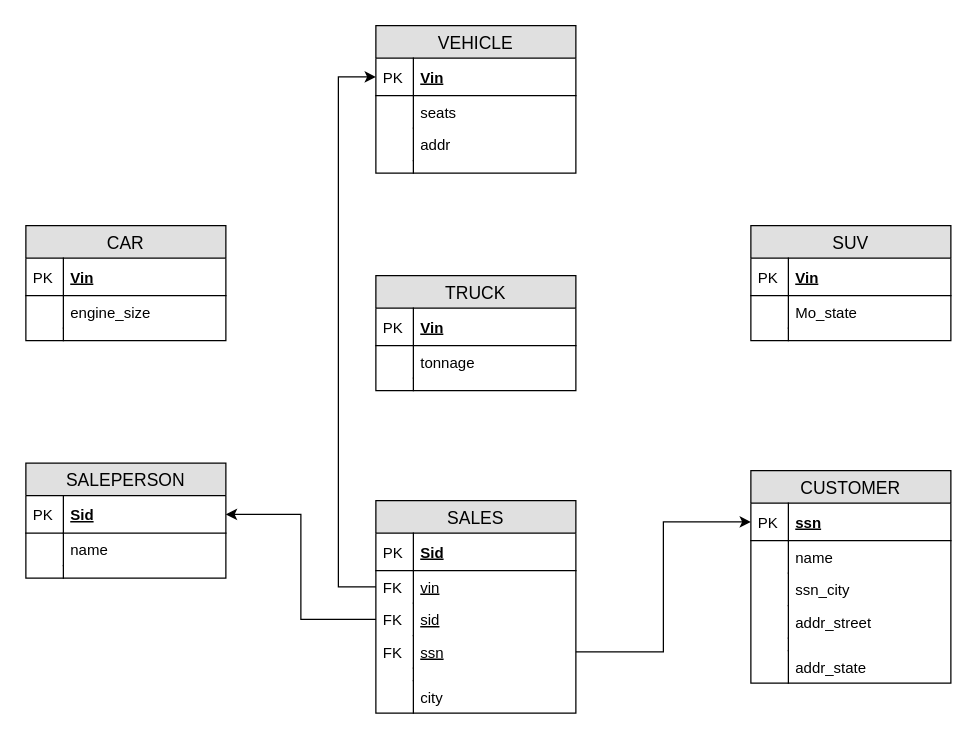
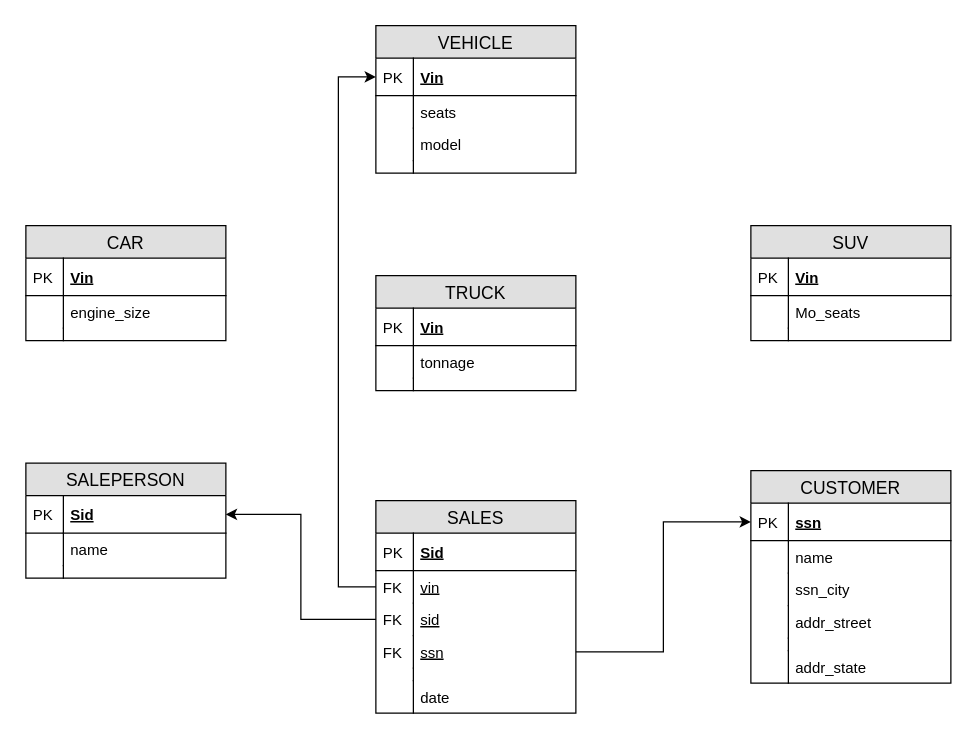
  <mxCell id="0" />
  <mxCell id="1" parent="0" />
  <mxCell id="2" value="VEHICLE" style="swimlane;fontStyle=0;childLayout=stackLayout;horizontal=1;startSize=26;fillColor=#e0e0e0;horizontalStack=0;resizeParent=1;resizeParentMax=0;resizeLast=0;collapsible=1;marginBottom=0;swimlaneFillColor=#ffffff;align=center;fontSize=14;" vertex="1" parent="1"><mxGeometry x="300" y="20" width="160" height="118" as="geometry" /></mxCell>
  <mxCell id="3" value="Vin" style="shape=partialRectangle;top=0;left=0;right=0;bottom=1;align=left;verticalAlign=middle;fillColor=none;spacingLeft=34;spacingRight=4;overflow=hidden;rotatable=0;points=[[0,0.5],[1,0.5]];portConstraint=eastwest;dropTarget=0;fontStyle=5;fontSize=12;" vertex="1" parent="2"><mxGeometry y="26" width="160" height="30" as="geometry" /></mxCell>
  <mxCell id="4" value="PK" style="shape=partialRectangle;top=0;left=0;bottom=0;fillColor=none;align=left;verticalAlign=middle;spacingLeft=4;spacingRight=4;overflow=hidden;rotatable=0;points=[];portConstraint=eastwest;part=1;fontSize=12;" vertex="1" connectable="0" parent="3"><mxGeometry width="30" height="30" as="geometry" /></mxCell>
  <mxCell id="5" value="seats" style="shape=partialRectangle;top=0;left=0;right=0;bottom=0;align=left;verticalAlign=top;fillColor=none;spacingLeft=34;spacingRight=4;overflow=hidden;rotatable=0;points=[[0,0.5],[1,0.5]];portConstraint=eastwest;dropTarget=0;fontSize=12;" vertex="1" parent="2"><mxGeometry y="56" width="160" height="26" as="geometry" /></mxCell>
  <mxCell id="6" value="" style="shape=partialRectangle;top=0;left=0;bottom=0;fillColor=none;align=left;verticalAlign=top;spacingLeft=4;spacingRight=4;overflow=hidden;rotatable=0;points=[];portConstraint=eastwest;part=1;fontSize=12;" vertex="1" connectable="0" parent="5"><mxGeometry width="30" height="26" as="geometry" /></mxCell>
- <mxCell id="7" value="addr" style="shape=partialRectangle;top=0;left=0;right=0;bottom=0;align=left;verticalAlign=top;fillColor=none;spacingLeft=34;spacingRight=4;overflow=hidden;rotatable=0;points=[[0,0.5],[1,0.5]];portConstraint=eastwest;dropTarget=0;fontSize=12;" vertex="1" parent="2"><mxGeometry y="82" width="160" height="26" as="geometry" /></mxCell>
+ <mxCell id="7" value="model" style="shape=partialRectangle;top=0;left=0;right=0;bottom=0;align=left;verticalAlign=top;fillColor=none;spacingLeft=34;spacingRight=4;overflow=hidden;rotatable=0;points=[[0,0.5],[1,0.5]];portConstraint=eastwest;dropTarget=0;fontSize=12;" vertex="1" parent="2"><mxGeometry y="82" width="160" height="26" as="geometry" /></mxCell>
  <mxCell id="8" value="" style="shape=partialRectangle;top=0;left=0;bottom=0;fillColor=none;align=left;verticalAlign=top;spacingLeft=4;spacingRight=4;overflow=hidden;rotatable=0;points=[];portConstraint=eastwest;part=1;fontSize=12;" vertex="1" connectable="0" parent="7"><mxGeometry width="30" height="26" as="geometry" /></mxCell>
  <mxCell id="9" value="" style="shape=partialRectangle;top=0;left=0;right=0;bottom=0;align=left;verticalAlign=top;fillColor=none;spacingLeft=34;spacingRight=4;overflow=hidden;rotatable=0;points=[[0,0.5],[1,0.5]];portConstraint=eastwest;dropTarget=0;fontSize=12;" vertex="1" parent="2"><mxGeometry y="108" width="160" height="10" as="geometry" /></mxCell>
  <mxCell id="10" value="" style="shape=partialRectangle;top=0;left=0;bottom=0;fillColor=none;align=left;verticalAlign=top;spacingLeft=4;spacingRight=4;overflow=hidden;rotatable=0;points=[];portConstraint=eastwest;part=1;fontSize=12;" vertex="1" connectable="0" parent="9"><mxGeometry width="30" height="10" as="geometry" /></mxCell>
  <mxCell id="11" value="TRUCK" style="swimlane;fontStyle=0;childLayout=stackLayout;horizontal=1;startSize=26;fillColor=#e0e0e0;horizontalStack=0;resizeParent=1;resizeParentMax=0;resizeLast=0;collapsible=1;marginBottom=0;swimlaneFillColor=#ffffff;align=center;fontSize=14;" vertex="1" parent="1"><mxGeometry x="300" y="220" width="160" height="92" as="geometry" /></mxCell>
  <mxCell id="12" value="Vin" style="shape=partialRectangle;top=0;left=0;right=0;bottom=1;align=left;verticalAlign=middle;fillColor=none;spacingLeft=34;spacingRight=4;overflow=hidden;rotatable=0;points=[[0,0.5],[1,0.5]];portConstraint=eastwest;dropTarget=0;fontStyle=5;fontSize=12;" vertex="1" parent="11"><mxGeometry y="26" width="160" height="30" as="geometry" /></mxCell>
  <mxCell id="13" value="PK" style="shape=partialRectangle;top=0;left=0;bottom=0;fillColor=none;align=left;verticalAlign=middle;spacingLeft=4;spacingRight=4;overflow=hidden;rotatable=0;points=[];portConstraint=eastwest;part=1;fontSize=12;" vertex="1" connectable="0" parent="12"><mxGeometry width="30" height="30" as="geometry" /></mxCell>
  <mxCell id="14" value="tonnage" style="shape=partialRectangle;top=0;left=0;right=0;bottom=0;align=left;verticalAlign=top;fillColor=none;spacingLeft=34;spacingRight=4;overflow=hidden;rotatable=0;points=[[0,0.5],[1,0.5]];portConstraint=eastwest;dropTarget=0;fontSize=12;" vertex="1" parent="11"><mxGeometry y="56" width="160" height="26" as="geometry" /></mxCell>
  <mxCell id="15" value="" style="shape=partialRectangle;top=0;left=0;bottom=0;fillColor=none;align=left;verticalAlign=top;spacingLeft=4;spacingRight=4;overflow=hidden;rotatable=0;points=[];portConstraint=eastwest;part=1;fontSize=12;" vertex="1" connectable="0" parent="14"><mxGeometry width="30" height="26" as="geometry" /></mxCell>
  <mxCell id="16" value="" style="shape=partialRectangle;top=0;left=0;right=0;bottom=0;align=left;verticalAlign=top;fillColor=none;spacingLeft=34;spacingRight=4;overflow=hidden;rotatable=0;points=[[0,0.5],[1,0.5]];portConstraint=eastwest;dropTarget=0;fontSize=12;" vertex="1" parent="11"><mxGeometry y="82" width="160" height="10" as="geometry" /></mxCell>
  <mxCell id="17" value="" style="shape=partialRectangle;top=0;left=0;bottom=0;fillColor=none;align=left;verticalAlign=top;spacingLeft=4;spacingRight=4;overflow=hidden;rotatable=0;points=[];portConstraint=eastwest;part=1;fontSize=12;" vertex="1" connectable="0" parent="16"><mxGeometry width="30" height="10" as="geometry" /></mxCell>
  <mxCell id="18" value="SUV" style="swimlane;fontStyle=0;childLayout=stackLayout;horizontal=1;startSize=26;fillColor=#e0e0e0;horizontalStack=0;resizeParent=1;resizeParentMax=0;resizeLast=0;collapsible=1;marginBottom=0;swimlaneFillColor=#ffffff;align=center;fontSize=14;" vertex="1" parent="1"><mxGeometry x="600" y="180" width="160" height="92" as="geometry" /></mxCell>
  <mxCell id="19" value="Vin" style="shape=partialRectangle;top=0;left=0;right=0;bottom=1;align=left;verticalAlign=middle;fillColor=none;spacingLeft=34;spacingRight=4;overflow=hidden;rotatable=0;points=[[0,0.5],[1,0.5]];portConstraint=eastwest;dropTarget=0;fontStyle=5;fontSize=12;" vertex="1" parent="18"><mxGeometry y="26" width="160" height="30" as="geometry" /></mxCell>
  <mxCell id="20" value="PK" style="shape=partialRectangle;top=0;left=0;bottom=0;fillColor=none;align=left;verticalAlign=middle;spacingLeft=4;spacingRight=4;overflow=hidden;rotatable=0;points=[];portConstraint=eastwest;part=1;fontSize=12;" vertex="1" connectable="0" parent="19"><mxGeometry width="30" height="30" as="geometry" /></mxCell>
- <mxCell id="21" value="Mo_state" style="shape=partialRectangle;top=0;left=0;right=0;bottom=0;align=left;verticalAlign=top;fillColor=none;spacingLeft=34;spacingRight=4;overflow=hidden;rotatable=0;points=[[0,0.5],[1,0.5]];portConstraint=eastwest;dropTarget=0;fontSize=12;" vertex="1" parent="18"><mxGeometry y="56" width="160" height="26" as="geometry" /></mxCell>
+ <mxCell id="21" value="Mo_seats" style="shape=partialRectangle;top=0;left=0;right=0;bottom=0;align=left;verticalAlign=top;fillColor=none;spacingLeft=34;spacingRight=4;overflow=hidden;rotatable=0;points=[[0,0.5],[1,0.5]];portConstraint=eastwest;dropTarget=0;fontSize=12;" vertex="1" parent="18"><mxGeometry y="56" width="160" height="26" as="geometry" /></mxCell>
  <mxCell id="22" value="" style="shape=partialRectangle;top=0;left=0;bottom=0;fillColor=none;align=left;verticalAlign=top;spacingLeft=4;spacingRight=4;overflow=hidden;rotatable=0;points=[];portConstraint=eastwest;part=1;fontSize=12;" vertex="1" connectable="0" parent="21"><mxGeometry width="30" height="26" as="geometry" /></mxCell>
  <mxCell id="23" value="" style="shape=partialRectangle;top=0;left=0;right=0;bottom=0;align=left;verticalAlign=top;fillColor=none;spacingLeft=34;spacingRight=4;overflow=hidden;rotatable=0;points=[[0,0.5],[1,0.5]];portConstraint=eastwest;dropTarget=0;fontSize=12;" vertex="1" parent="18"><mxGeometry y="82" width="160" height="10" as="geometry" /></mxCell>
  <mxCell id="24" value="" style="shape=partialRectangle;top=0;left=0;bottom=0;fillColor=none;align=left;verticalAlign=top;spacingLeft=4;spacingRight=4;overflow=hidden;rotatable=0;points=[];portConstraint=eastwest;part=1;fontSize=12;" vertex="1" connectable="0" parent="23"><mxGeometry width="30" height="10" as="geometry" /></mxCell>
  <mxCell id="25" value="CAR" style="swimlane;fontStyle=0;childLayout=stackLayout;horizontal=1;startSize=26;fillColor=#e0e0e0;horizontalStack=0;resizeParent=1;resizeParentMax=0;resizeLast=0;collapsible=1;marginBottom=0;swimlaneFillColor=#ffffff;align=center;fontSize=14;" vertex="1" parent="1"><mxGeometry x="20" y="180" width="160" height="92" as="geometry" /></mxCell>
  <mxCell id="26" value="Vin" style="shape=partialRectangle;top=0;left=0;right=0;bottom=1;align=left;verticalAlign=middle;fillColor=none;spacingLeft=34;spacingRight=4;overflow=hidden;rotatable=0;points=[[0,0.5],[1,0.5]];portConstraint=eastwest;dropTarget=0;fontStyle=5;fontSize=12;" vertex="1" parent="25"><mxGeometry y="26" width="160" height="30" as="geometry" /></mxCell>
  <mxCell id="27" value="PK" style="shape=partialRectangle;top=0;left=0;bottom=0;fillColor=none;align=left;verticalAlign=middle;spacingLeft=4;spacingRight=4;overflow=hidden;rotatable=0;points=[];portConstraint=eastwest;part=1;fontSize=12;" vertex="1" connectable="0" parent="26"><mxGeometry width="30" height="30" as="geometry" /></mxCell>
  <mxCell id="28" value="engine_size" style="shape=partialRectangle;top=0;left=0;right=0;bottom=0;align=left;verticalAlign=top;fillColor=none;spacingLeft=34;spacingRight=4;overflow=hidden;rotatable=0;points=[[0,0.5],[1,0.5]];portConstraint=eastwest;dropTarget=0;fontSize=12;" vertex="1" parent="25"><mxGeometry y="56" width="160" height="26" as="geometry" /></mxCell>
  <mxCell id="29" value="" style="shape=partialRectangle;top=0;left=0;bottom=0;fillColor=none;align=left;verticalAlign=top;spacingLeft=4;spacingRight=4;overflow=hidden;rotatable=0;points=[];portConstraint=eastwest;part=1;fontSize=12;" vertex="1" connectable="0" parent="28"><mxGeometry width="30" height="26" as="geometry" /></mxCell>
  <mxCell id="30" value="" style="shape=partialRectangle;top=0;left=0;right=0;bottom=0;align=left;verticalAlign=top;fillColor=none;spacingLeft=34;spacingRight=4;overflow=hidden;rotatable=0;points=[[0,0.5],[1,0.5]];portConstraint=eastwest;dropTarget=0;fontSize=12;" vertex="1" parent="25"><mxGeometry y="82" width="160" height="10" as="geometry" /></mxCell>
  <mxCell id="31" value="" style="shape=partialRectangle;top=0;left=0;bottom=0;fillColor=none;align=left;verticalAlign=top;spacingLeft=4;spacingRight=4;overflow=hidden;rotatable=0;points=[];portConstraint=eastwest;part=1;fontSize=12;" vertex="1" connectable="0" parent="30"><mxGeometry width="30" height="10" as="geometry" /></mxCell>
  <mxCell id="32" value="SALEPERSON" style="swimlane;fontStyle=0;childLayout=stackLayout;horizontal=1;startSize=26;fillColor=#e0e0e0;horizontalStack=0;resizeParent=1;resizeParentMax=0;resizeLast=0;collapsible=1;marginBottom=0;swimlaneFillColor=#ffffff;align=center;fontSize=14;" vertex="1" parent="1"><mxGeometry x="20" y="370" width="160" height="92" as="geometry" /></mxCell>
  <mxCell id="33" value="Sid" style="shape=partialRectangle;top=0;left=0;right=0;bottom=1;align=left;verticalAlign=middle;fillColor=none;spacingLeft=34;spacingRight=4;overflow=hidden;rotatable=0;points=[[0,0.5],[1,0.5]];portConstraint=eastwest;dropTarget=0;fontStyle=5;fontSize=12;" vertex="1" parent="32"><mxGeometry y="26" width="160" height="30" as="geometry" /></mxCell>
  <mxCell id="34" value="PK" style="shape=partialRectangle;top=0;left=0;bottom=0;fillColor=none;align=left;verticalAlign=middle;spacingLeft=4;spacingRight=4;overflow=hidden;rotatable=0;points=[];portConstraint=eastwest;part=1;fontSize=12;" vertex="1" connectable="0" parent="33"><mxGeometry width="30" height="30" as="geometry" /></mxCell>
  <mxCell id="35" value="name" style="shape=partialRectangle;top=0;left=0;right=0;bottom=0;align=left;verticalAlign=top;fillColor=none;spacingLeft=34;spacingRight=4;overflow=hidden;rotatable=0;points=[[0,0.5],[1,0.5]];portConstraint=eastwest;dropTarget=0;fontSize=12;" vertex="1" parent="32"><mxGeometry y="56" width="160" height="26" as="geometry" /></mxCell>
  <mxCell id="36" value="" style="shape=partialRectangle;top=0;left=0;bottom=0;fillColor=none;align=left;verticalAlign=top;spacingLeft=4;spacingRight=4;overflow=hidden;rotatable=0;points=[];portConstraint=eastwest;part=1;fontSize=12;" vertex="1" connectable="0" parent="35"><mxGeometry width="30" height="26" as="geometry" /></mxCell>
  <mxCell id="37" value="" style="shape=partialRectangle;top=0;left=0;right=0;bottom=0;align=left;verticalAlign=top;fillColor=none;spacingLeft=34;spacingRight=4;overflow=hidden;rotatable=0;points=[[0,0.5],[1,0.5]];portConstraint=eastwest;dropTarget=0;fontSize=12;" vertex="1" parent="32"><mxGeometry y="82" width="160" height="10" as="geometry" /></mxCell>
  <mxCell id="38" value="" style="shape=partialRectangle;top=0;left=0;bottom=0;fillColor=none;align=left;verticalAlign=top;spacingLeft=4;spacingRight=4;overflow=hidden;rotatable=0;points=[];portConstraint=eastwest;part=1;fontSize=12;" vertex="1" connectable="0" parent="37"><mxGeometry width="30" height="10" as="geometry" /></mxCell>
  <mxCell id="39" value="SALES" style="swimlane;fontStyle=0;childLayout=stackLayout;horizontal=1;startSize=26;fillColor=#e0e0e0;horizontalStack=0;resizeParent=1;resizeParentMax=0;resizeLast=0;collapsible=1;marginBottom=0;swimlaneFillColor=#ffffff;align=center;fontSize=14;" vertex="1" parent="1"><mxGeometry x="300" y="400" width="160" height="170" as="geometry" /></mxCell>
  <mxCell id="40" value="Sid" style="shape=partialRectangle;top=0;left=0;right=0;bottom=1;align=left;verticalAlign=middle;fillColor=none;spacingLeft=34;spacingRight=4;overflow=hidden;rotatable=0;points=[[0,0.5],[1,0.5]];portConstraint=eastwest;dropTarget=0;fontStyle=5;fontSize=12;" vertex="1" parent="39"><mxGeometry y="26" width="160" height="30" as="geometry" /></mxCell>
  <mxCell id="41" value="PK" style="shape=partialRectangle;top=0;left=0;bottom=0;fillColor=none;align=left;verticalAlign=middle;spacingLeft=4;spacingRight=4;overflow=hidden;rotatable=0;points=[];portConstraint=eastwest;part=1;fontSize=12;" vertex="1" connectable="0" parent="40"><mxGeometry width="30" height="30" as="geometry" /></mxCell>
  <mxCell id="42" value="vin" style="shape=partialRectangle;top=0;left=0;right=0;bottom=0;align=left;verticalAlign=top;fillColor=none;spacingLeft=34;spacingRight=4;overflow=hidden;rotatable=0;points=[[0,0.5],[1,0.5]];portConstraint=eastwest;dropTarget=0;fontSize=12;fontStyle=4" vertex="1" parent="39"><mxGeometry y="56" width="160" height="26" as="geometry" /></mxCell>
  <mxCell id="43" value="FK" style="shape=partialRectangle;top=0;left=0;bottom=0;fillColor=none;align=left;verticalAlign=top;spacingLeft=4;spacingRight=4;overflow=hidden;rotatable=0;points=[];portConstraint=eastwest;part=1;fontSize=12;" vertex="1" connectable="0" parent="42"><mxGeometry width="30" height="26" as="geometry" /></mxCell>
  <mxCell id="44" value="sid" style="shape=partialRectangle;top=0;left=0;right=0;bottom=0;align=left;verticalAlign=top;fillColor=none;spacingLeft=34;spacingRight=4;overflow=hidden;rotatable=0;points=[[0,0.5],[1,0.5]];portConstraint=eastwest;dropTarget=0;fontSize=12;fontStyle=4" vertex="1" parent="39"><mxGeometry y="82" width="160" height="26" as="geometry" /></mxCell>
  <mxCell id="45" value="FK" style="shape=partialRectangle;top=0;left=0;bottom=0;fillColor=none;align=left;verticalAlign=top;spacingLeft=4;spacingRight=4;overflow=hidden;rotatable=0;points=[];portConstraint=eastwest;part=1;fontSize=12;" vertex="1" connectable="0" parent="44"><mxGeometry width="30" height="26" as="geometry" /></mxCell>
  <mxCell id="46" value="ssn" style="shape=partialRectangle;top=0;left=0;right=0;bottom=0;align=left;verticalAlign=top;fillColor=none;spacingLeft=34;spacingRight=4;overflow=hidden;rotatable=0;points=[[0,0.5],[1,0.5]];portConstraint=eastwest;dropTarget=0;fontSize=12;fontStyle=4" vertex="1" parent="39"><mxGeometry y="108" width="160" height="26" as="geometry" /></mxCell>
  <mxCell id="47" value="FK" style="shape=partialRectangle;top=0;left=0;bottom=0;fillColor=none;align=left;verticalAlign=top;spacingLeft=4;spacingRight=4;overflow=hidden;rotatable=0;points=[];portConstraint=eastwest;part=1;fontSize=12;" vertex="1" connectable="0" parent="46"><mxGeometry width="30" height="26" as="geometry" /></mxCell>
  <mxCell id="48" value="" style="shape=partialRectangle;top=0;left=0;right=0;bottom=0;align=left;verticalAlign=top;fillColor=none;spacingLeft=34;spacingRight=4;overflow=hidden;rotatable=0;points=[[0,0.5],[1,0.5]];portConstraint=eastwest;dropTarget=0;fontSize=12;" vertex="1" parent="39"><mxGeometry y="134" width="160" height="10" as="geometry" /></mxCell>
  <mxCell id="49" value="" style="shape=partialRectangle;top=0;left=0;bottom=0;fillColor=none;align=left;verticalAlign=top;spacingLeft=4;spacingRight=4;overflow=hidden;rotatable=0;points=[];portConstraint=eastwest;part=1;fontSize=12;" vertex="1" connectable="0" parent="48"><mxGeometry width="30" height="10" as="geometry" /></mxCell>
- <mxCell id="50" value="city" style="shape=partialRectangle;top=0;left=0;right=0;bottom=0;align=left;verticalAlign=top;fillColor=none;spacingLeft=34;spacingRight=4;overflow=hidden;rotatable=0;points=[[0,0.5],[1,0.5]];portConstraint=eastwest;dropTarget=0;fontSize=12;fontStyle=0" vertex="1" parent="39"><mxGeometry y="144" width="160" height="26" as="geometry" /></mxCell>
+ <mxCell id="50" value="date" style="shape=partialRectangle;top=0;left=0;right=0;bottom=0;align=left;verticalAlign=top;fillColor=none;spacingLeft=34;spacingRight=4;overflow=hidden;rotatable=0;points=[[0,0.5],[1,0.5]];portConstraint=eastwest;dropTarget=0;fontSize=12;fontStyle=0" vertex="1" parent="39"><mxGeometry y="144" width="160" height="26" as="geometry" /></mxCell>
  <mxCell id="51" value="" style="shape=partialRectangle;top=0;left=0;bottom=0;fillColor=none;align=left;verticalAlign=top;spacingLeft=4;spacingRight=4;overflow=hidden;rotatable=0;points=[];portConstraint=eastwest;part=1;fontSize=12;" vertex="1" connectable="0" parent="50"><mxGeometry width="30" height="26" as="geometry" /></mxCell>
  <mxCell id="52" value="CUSTOMER" style="swimlane;fontStyle=0;childLayout=stackLayout;horizontal=1;startSize=26;fillColor=#e0e0e0;horizontalStack=0;resizeParent=1;resizeParentMax=0;resizeLast=0;collapsible=1;marginBottom=0;swimlaneFillColor=#ffffff;align=center;fontSize=14;" vertex="1" parent="1"><mxGeometry x="600" y="376" width="160" height="170" as="geometry" /></mxCell>
  <mxCell id="53" value="ssn" style="shape=partialRectangle;top=0;left=0;right=0;bottom=1;align=left;verticalAlign=middle;fillColor=none;spacingLeft=34;spacingRight=4;overflow=hidden;rotatable=0;points=[[0,0.5],[1,0.5]];portConstraint=eastwest;dropTarget=0;fontStyle=5;fontSize=12;" vertex="1" parent="52"><mxGeometry y="26" width="160" height="30" as="geometry" /></mxCell>
  <mxCell id="54" value="PK" style="shape=partialRectangle;top=0;left=0;bottom=0;fillColor=none;align=left;verticalAlign=middle;spacingLeft=4;spacingRight=4;overflow=hidden;rotatable=0;points=[];portConstraint=eastwest;part=1;fontSize=12;" vertex="1" connectable="0" parent="53"><mxGeometry width="30" height="30" as="geometry" /></mxCell>
  <mxCell id="55" value="name" style="shape=partialRectangle;top=0;left=0;right=0;bottom=0;align=left;verticalAlign=top;fillColor=none;spacingLeft=34;spacingRight=4;overflow=hidden;rotatable=0;points=[[0,0.5],[1,0.5]];portConstraint=eastwest;dropTarget=0;fontSize=12;" vertex="1" parent="52"><mxGeometry y="56" width="160" height="26" as="geometry" /></mxCell>
  <mxCell id="56" value="" style="shape=partialRectangle;top=0;left=0;bottom=0;fillColor=none;align=left;verticalAlign=top;spacingLeft=4;spacingRight=4;overflow=hidden;rotatable=0;points=[];portConstraint=eastwest;part=1;fontSize=12;" vertex="1" connectable="0" parent="55"><mxGeometry width="30" height="26" as="geometry" /></mxCell>
  <mxCell id="57" value="ssn_city" style="shape=partialRectangle;top=0;left=0;right=0;bottom=0;align=left;verticalAlign=top;fillColor=none;spacingLeft=34;spacingRight=4;overflow=hidden;rotatable=0;points=[[0,0.5],[1,0.5]];portConstraint=eastwest;dropTarget=0;fontSize=12;" vertex="1" parent="52"><mxGeometry y="82" width="160" height="26" as="geometry" /></mxCell>
  <mxCell id="58" value="" style="shape=partialRectangle;top=0;left=0;bottom=0;fillColor=none;align=left;verticalAlign=top;spacingLeft=4;spacingRight=4;overflow=hidden;rotatable=0;points=[];portConstraint=eastwest;part=1;fontSize=12;" vertex="1" connectable="0" parent="57"><mxGeometry width="30" height="26" as="geometry" /></mxCell>
  <mxCell id="59" value="addr_street" style="shape=partialRectangle;top=0;left=0;right=0;bottom=0;align=left;verticalAlign=top;fillColor=none;spacingLeft=34;spacingRight=4;overflow=hidden;rotatable=0;points=[[0,0.5],[1,0.5]];portConstraint=eastwest;dropTarget=0;fontSize=12;" vertex="1" parent="52"><mxGeometry y="108" width="160" height="26" as="geometry" /></mxCell>
  <mxCell id="60" value="" style="shape=partialRectangle;top=0;left=0;bottom=0;fillColor=none;align=left;verticalAlign=top;spacingLeft=4;spacingRight=4;overflow=hidden;rotatable=0;points=[];portConstraint=eastwest;part=1;fontSize=12;" vertex="1" connectable="0" parent="59"><mxGeometry width="30" height="26" as="geometry" /></mxCell>
  <mxCell id="61" value="" style="shape=partialRectangle;top=0;left=0;right=0;bottom=0;align=left;verticalAlign=top;fillColor=none;spacingLeft=34;spacingRight=4;overflow=hidden;rotatable=0;points=[[0,0.5],[1,0.5]];portConstraint=eastwest;dropTarget=0;fontSize=12;" vertex="1" parent="52"><mxGeometry y="134" width="160" height="10" as="geometry" /></mxCell>
  <mxCell id="62" value="" style="shape=partialRectangle;top=0;left=0;bottom=0;fillColor=none;align=left;verticalAlign=top;spacingLeft=4;spacingRight=4;overflow=hidden;rotatable=0;points=[];portConstraint=eastwest;part=1;fontSize=12;" vertex="1" connectable="0" parent="61"><mxGeometry width="30" height="10" as="geometry" /></mxCell>
  <mxCell id="63" value="addr_state" style="shape=partialRectangle;top=0;left=0;right=0;bottom=0;align=left;verticalAlign=top;fillColor=none;spacingLeft=34;spacingRight=4;overflow=hidden;rotatable=0;points=[[0,0.5],[1,0.5]];portConstraint=eastwest;dropTarget=0;fontSize=12;" vertex="1" parent="52"><mxGeometry y="144" width="160" height="26" as="geometry" /></mxCell>
  <mxCell id="64" value="" style="shape=partialRectangle;top=0;left=0;bottom=0;fillColor=none;align=left;verticalAlign=top;spacingLeft=4;spacingRight=4;overflow=hidden;rotatable=0;points=[];portConstraint=eastwest;part=1;fontSize=12;" vertex="1" connectable="0" parent="63"><mxGeometry width="30" height="26" as="geometry" /></mxCell>
  <mxCell id="65" style="edgeStyle=orthogonalEdgeStyle;rounded=0;orthogonalLoop=1;jettySize=auto;html=1;entryX=0;entryY=0.5;entryDx=0;entryDy=0;" edge="1" parent="1" source="46" target="53"><mxGeometry relative="1" as="geometry" /></mxCell>
  <mxCell id="66" style="edgeStyle=orthogonalEdgeStyle;rounded=0;orthogonalLoop=1;jettySize=auto;html=1;entryX=1;entryY=0.5;entryDx=0;entryDy=0;" edge="1" parent="1" source="44" target="33"><mxGeometry relative="1" as="geometry" /></mxCell>
  <mxCell id="67" style="edgeStyle=orthogonalEdgeStyle;rounded=0;orthogonalLoop=1;jettySize=auto;html=1;entryX=0;entryY=0.5;entryDx=0;entryDy=0;" edge="1" parent="1" source="42" target="3"><mxGeometry relative="1" as="geometry"><Array as="points"><mxPoint x="270" y="469" /><mxPoint x="270" y="61" /></Array></mxGeometry></mxCell>
